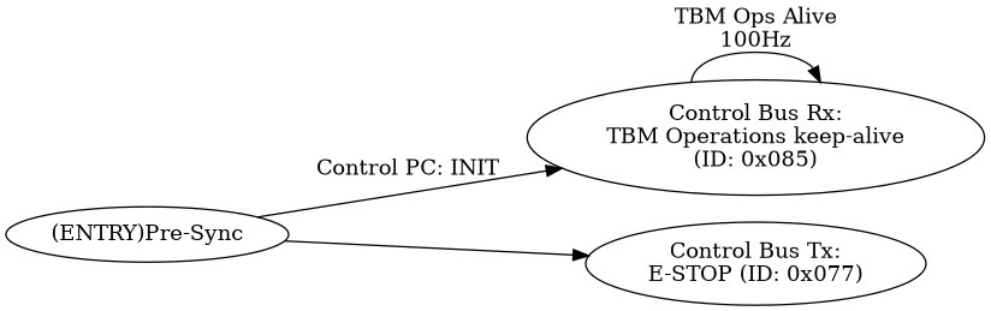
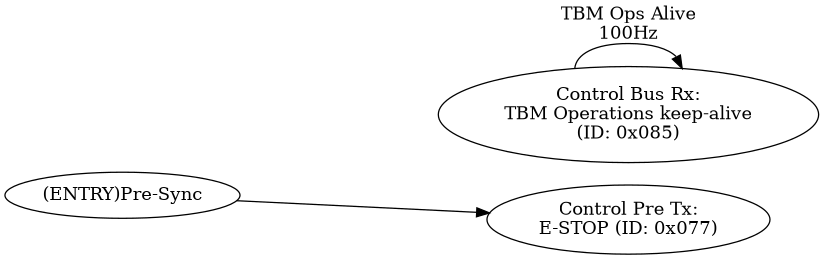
  digraph {
    rankdir=LR
    n1 [label="(ENTRY)Pre-Sync"]
    n2 [label="Control Bus Rx:\nTBM Operations keep-alive\n(ID: 0x085)"]
-   n3 [label="Control Bus Tx:\nE-STOP (ID: 0x077)"]
-   n1 -> n2 [label="Control PC: INIT"]
+   n3 [label="Control Pre Tx:\nE-STOP (ID: 0x077)"]
    n1 -> n3 [label=" "]
    n2 -> n2 [label="TBM Ops Alive\n100Hz"]
  }
